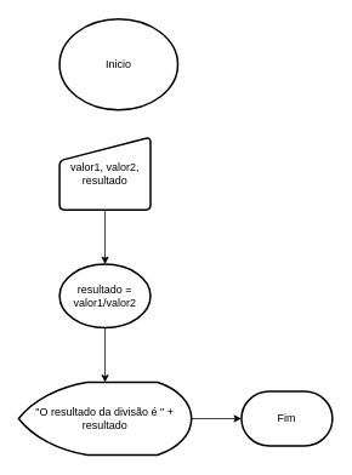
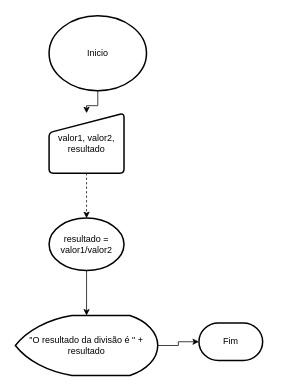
  <mxCell id="0" />
  <mxCell id="1" parent="0" />
+ <mxCell id="2" value="" style="edgeStyle=orthogonalEdgeStyle;rounded=0;orthogonalLoop=1;jettySize=auto;html=1;" edge="1" parent="1" source="3" target="5"><mxGeometry relative="1" as="geometry" /></mxCell>
  <mxCell id="3" value="Inicio" style="strokeWidth=2;html=1;shape=mxgraph.flowchart.start_2;whiteSpace=wrap;" vertex="1" parent="1"><mxGeometry x="65" y="20" width="130" height="100" as="geometry" /></mxCell>
- <mxCell id="4" value="" style="edgeStyle=orthogonalEdgeStyle;rounded=0;orthogonalLoop=1;jettySize=auto;html=1;" edge="1" parent="1" source="5" target="7"><mxGeometry relative="1" as="geometry" /></mxCell>
+ <mxCell id="4" value="" style="edgeStyle=orthogonalEdgeStyle;rounded=0;orthogonalLoop=1;jettySize=auto;html=1;dashed=1;" edge="1" parent="1" source="5" target="7"><mxGeometry relative="1" as="geometry" /></mxCell>
  <mxCell id="5" value="valor1, valor2, resultado" style="html=1;strokeWidth=2;shape=manualInput;whiteSpace=wrap;rounded=1;size=26;arcSize=11;" vertex="1" parent="1"><mxGeometry x="65" y="150" width="100" height="80" as="geometry" /></mxCell>
  <mxCell id="6" style="edgeStyle=orthogonalEdgeStyle;rounded=0;orthogonalLoop=1;jettySize=auto;html=1;" edge="1" parent="1" source="7" target="9"><mxGeometry relative="1" as="geometry" /></mxCell>
  <mxCell id="7" value="resultado = valor1/valor2" style="ellipse;whiteSpace=wrap;html=1;absoluteArcSize=1;arcSize=14;strokeWidth=2;" vertex="1" parent="1"><mxGeometry x="65" y="290" width="100" height="70" as="geometry" /></mxCell>
  <mxCell id="8" value="" style="edgeStyle=orthogonalEdgeStyle;rounded=0;orthogonalLoop=1;jettySize=auto;html=1;" edge="1" parent="1" source="9" target="10"><mxGeometry relative="1" as="geometry" /></mxCell>
  <mxCell id="9" value="&quot;O resultado da divisão é &quot; + resultado" style="strokeWidth=2;html=1;shape=mxgraph.flowchart.display;whiteSpace=wrap;" vertex="1" parent="1"><mxGeometry x="20" y="420" width="190" height="80" as="geometry" /></mxCell>
- <mxCell id="10" value="Fim" style="strokeWidth=2;html=1;shape=mxgraph.flowchart.terminator;whiteSpace=wrap;" vertex="1" parent="1"><mxGeometry x="265" y="430" width="100" height="60" as="geometry" /></mxCell>
+ <mxCell id="10" value="Fim" style="strokeWidth=2;html=1;shape=mxgraph.flowchart.terminator;whiteSpace=wrap;" vertex="1" parent="1"><mxGeometry x="265" y="430" width="85" height="50" as="geometry" /></mxCell>
